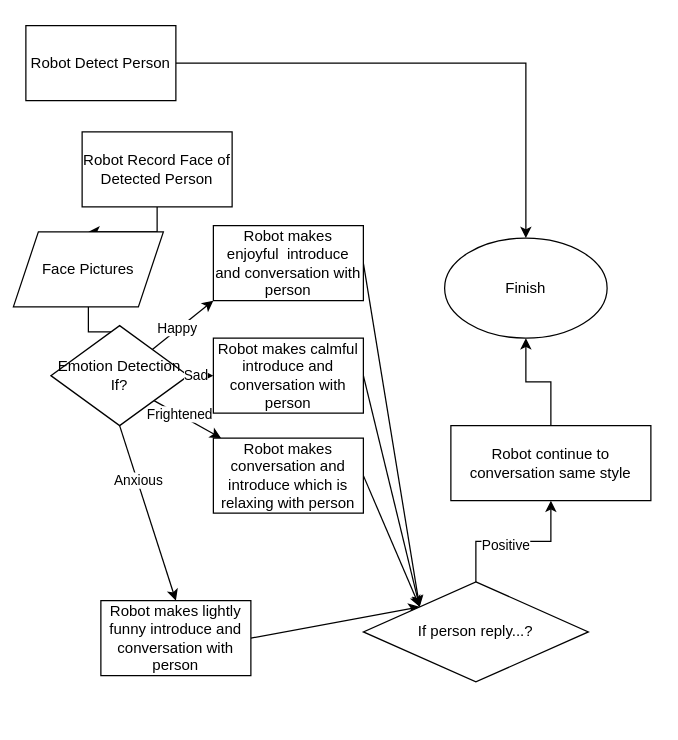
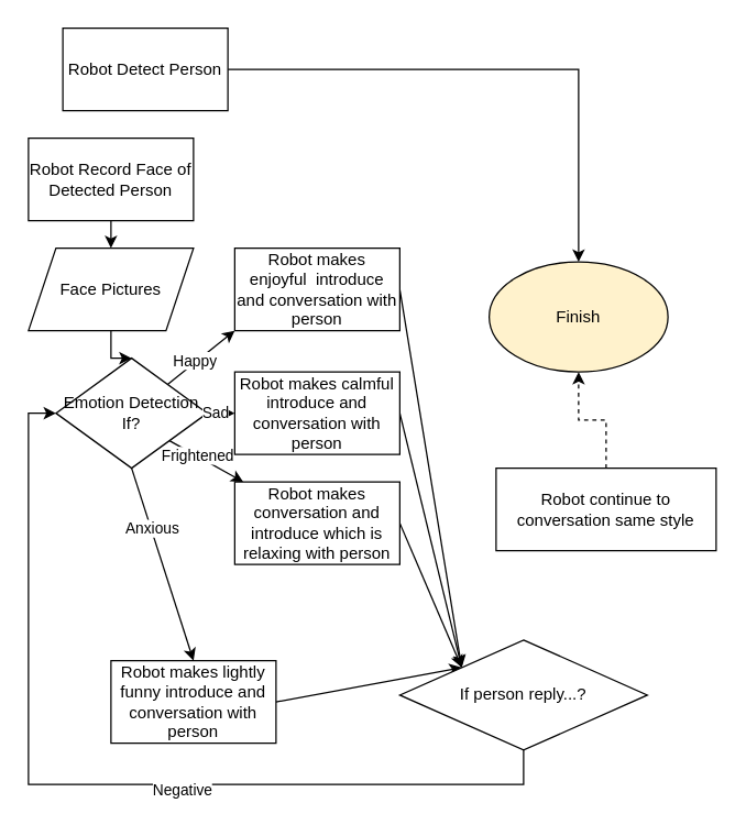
  <mxCell id="0" />
  <mxCell id="1" parent="0" />
  <mxCell id="2" value="" style="edgeStyle=orthogonalEdgeStyle;rounded=0;orthogonalLoop=1;jettySize=auto;html=1;" edge="1" parent="1" source="3" target="32"><mxGeometry relative="1" as="geometry" /></mxCell>
- <mxCell id="3" value="Robot Detect Person" style="rounded=0;whiteSpace=wrap;html=1;" vertex="1" parent="1"><mxGeometry x="20" y="20" width="120" height="60" as="geometry" /></mxCell>
+ <mxCell id="3" value="Robot Detect Person" style="rounded=0;whiteSpace=wrap;html=1;" vertex="1" parent="1"><mxGeometry x="45" y="20" width="120" height="60" as="geometry" /></mxCell>
  <mxCell id="4" style="edgeStyle=orthogonalEdgeStyle;rounded=0;orthogonalLoop=1;jettySize=auto;html=1;exitX=0.5;exitY=1;exitDx=0;exitDy=0;entryX=0.5;entryY=0;entryDx=0;entryDy=0;" edge="1" parent="1" source="5" target="7"><mxGeometry relative="1" as="geometry" /></mxCell>
- <mxCell id="5" value="Robot Record Face of Detected Person" style="whiteSpace=wrap;html=1;rounded=0;" vertex="1" parent="1"><mxGeometry x="65" y="105" width="120" height="60" as="geometry" /></mxCell>
+ <mxCell id="5" value="Robot Record Face of Detected Person" style="whiteSpace=wrap;html=1;rounded=0;" vertex="1" parent="1"><mxGeometry x="20" y="100" width="120" height="60" as="geometry" /></mxCell>
  <mxCell id="6" value="" style="edgeStyle=orthogonalEdgeStyle;rounded=0;orthogonalLoop=1;jettySize=auto;html=1;" edge="1" parent="1" source="7" target="14"><mxGeometry relative="1" as="geometry" /></mxCell>
- <mxCell id="7" value="Face Pictures" style="shape=parallelogram;perimeter=parallelogramPerimeter;whiteSpace=wrap;html=1;fixedSize=1;" vertex="1" parent="1"><mxGeometry x="10" y="185" width="120" height="60" as="geometry" /></mxCell>
+ <mxCell id="7" value="Face Pictures" style="shape=parallelogram;perimeter=parallelogramPerimeter;whiteSpace=wrap;html=1;fixedSize=1;" vertex="1" parent="1"><mxGeometry x="20" y="180" width="120" height="60" as="geometry" /></mxCell>
  <mxCell id="8" value="" style="rounded=0;orthogonalLoop=1;jettySize=auto;html=1;entryX=0;entryY=1;entryDx=0;entryDy=0;" edge="1" parent="1" source="14" target="16"><mxGeometry relative="1" as="geometry" /></mxCell>
  <mxCell id="9" value="Happy" style="edgeLabel;html=1;align=center;verticalAlign=middle;resizable=0;points=[];" vertex="1" connectable="0" parent="8"><mxGeometry x="-0.161" y="2" relative="1" as="geometry"><mxPoint as="offset" /></mxGeometry></mxCell>
  <mxCell id="10" style="rounded=0;orthogonalLoop=1;jettySize=auto;html=1;exitX=1;exitY=1;exitDx=0;exitDy=0;" edge="1" parent="1" source="14" target="22"><mxGeometry relative="1" as="geometry"><mxPoint x="150" y="350" as="targetPoint" /></mxGeometry></mxCell>
  <mxCell id="11" value="Frightened" style="edgeLabel;html=1;align=center;verticalAlign=middle;resizable=0;points=[];" vertex="1" connectable="0" parent="10"><mxGeometry x="-0.261" relative="1" as="geometry"><mxPoint y="-1" as="offset" /></mxGeometry></mxCell>
  <mxCell id="12" style="rounded=0;orthogonalLoop=1;jettySize=auto;html=1;exitX=0.5;exitY=1;exitDx=0;exitDy=0;entryX=0.5;entryY=0;entryDx=0;entryDy=0;" edge="1" parent="1" source="14" target="24"><mxGeometry relative="1" as="geometry"><mxPoint x="79.957" y="420" as="targetPoint" /></mxGeometry></mxCell>
  <mxCell id="13" value="Anxious" style="edgeLabel;html=1;align=center;verticalAlign=middle;resizable=0;points=[];" vertex="1" connectable="0" parent="12"><mxGeometry x="-0.373" relative="1" as="geometry"><mxPoint as="offset" /></mxGeometry></mxCell>
  <mxCell id="14" value="Emotion Detection&lt;div&gt;If?&lt;/div&gt;" style="rhombus;whiteSpace=wrap;html=1;" vertex="1" parent="1"><mxGeometry x="40" y="260" width="110" height="80" as="geometry" /></mxCell>
  <mxCell id="15" style="rounded=0;orthogonalLoop=1;jettySize=auto;html=1;exitX=1;exitY=0.5;exitDx=0;exitDy=0;entryX=0;entryY=0;entryDx=0;entryDy=0;" edge="1" parent="1" source="16" target="29"><mxGeometry relative="1" as="geometry"><mxPoint x="380" y="510" as="targetPoint" /></mxGeometry></mxCell>
  <mxCell id="16" value="Robot makes enjoyful&amp;nbsp; introduce and conversation with person" style="whiteSpace=wrap;html=1;" vertex="1" parent="1"><mxGeometry x="170" y="180" width="120" height="60" as="geometry" /></mxCell>
  <mxCell id="17" value="" style="endArrow=classic;html=1;rounded=0;exitX=1;exitY=0.5;exitDx=0;exitDy=0;entryX=0;entryY=0.5;entryDx=0;entryDy=0;" edge="1" parent="1" source="14" target="20"><mxGeometry width="50" height="50" relative="1" as="geometry"><mxPoint x="260" y="300" as="sourcePoint" /><mxPoint x="180" y="300" as="targetPoint" /></mxGeometry></mxCell>
  <mxCell id="18" value="Sad" style="edgeLabel;html=1;align=center;verticalAlign=middle;resizable=0;points=[];" vertex="1" connectable="0" parent="17"><mxGeometry x="-0.48" y="1" relative="1" as="geometry"><mxPoint as="offset" /></mxGeometry></mxCell>
  <mxCell id="19" style="rounded=0;orthogonalLoop=1;jettySize=auto;html=1;exitX=1;exitY=0.5;exitDx=0;exitDy=0;entryX=0;entryY=0;entryDx=0;entryDy=0;" edge="1" parent="1" source="20" target="29"><mxGeometry relative="1" as="geometry"><mxPoint x="380" y="510" as="targetPoint" /></mxGeometry></mxCell>
  <mxCell id="20" value="Robot makes calmful introduce and conversation with person" style="rounded=0;whiteSpace=wrap;html=1;" vertex="1" parent="1"><mxGeometry x="170" y="270" width="120" height="60" as="geometry" /></mxCell>
  <mxCell id="21" style="rounded=0;orthogonalLoop=1;jettySize=auto;html=1;exitX=1;exitY=0.5;exitDx=0;exitDy=0;entryX=0;entryY=0;entryDx=0;entryDy=0;" edge="1" parent="1" source="22" target="29"><mxGeometry relative="1" as="geometry"><mxPoint x="380" y="510" as="targetPoint" /></mxGeometry></mxCell>
  <mxCell id="22" value="Robot makes conversation and introduce which is relaxing with person" style="rounded=0;whiteSpace=wrap;html=1;" vertex="1" parent="1"><mxGeometry x="170" y="350" width="120" height="60" as="geometry" /></mxCell>
  <mxCell id="23" style="rounded=0;orthogonalLoop=1;jettySize=auto;html=1;entryX=0;entryY=0;entryDx=0;entryDy=0;exitX=1;exitY=0.5;exitDx=0;exitDy=0;" edge="1" parent="1" source="24" target="29"><mxGeometry relative="1" as="geometry"><mxPoint x="290" y="450" as="sourcePoint" /><mxPoint x="380" y="510" as="targetPoint" /></mxGeometry></mxCell>
  <mxCell id="24" value="Robot makes lightly funny introduce and conversation with person" style="rounded=0;whiteSpace=wrap;html=1;" vertex="1" parent="1"><mxGeometry x="80" y="480" width="120" height="60" as="geometry" /></mxCell>
- <mxCell id="25" value="" style="edgeStyle=orthogonalEdgeStyle;rounded=0;orthogonalLoop=1;jettySize=auto;html=1;" edge="1" parent="1" source="29" target="31"><mxGeometry relative="1" as="geometry" /></mxCell>
- <mxCell id="26" value="Positive" style="edgeLabel;html=1;align=center;verticalAlign=middle;resizable=0;points=[];" vertex="1" connectable="0" parent="25"><mxGeometry x="-0.106" y="-3" relative="1" as="geometry"><mxPoint as="offset" /></mxGeometry></mxCell>
+ <mxCell id="27" value="" style="edgeStyle=orthogonalEdgeStyle;rounded=0;orthogonalLoop=1;jettySize=auto;html=1;entryX=0;entryY=0.5;entryDx=0;entryDy=0;exitX=0.5;exitY=1;exitDx=0;exitDy=0;" edge="1" parent="1" source="29" target="14"><mxGeometry relative="1" as="geometry"><mxPoint x="620" y="530" as="targetPoint" /><Array as="points"><mxPoint x="20" y="570" /><mxPoint x="20" y="300" /></Array></mxGeometry></mxCell>
+ <mxCell id="28" value="Negative" style="edgeLabel;html=1;align=center;verticalAlign=middle;resizable=0;points=[];" vertex="1" connectable="0" parent="27"><mxGeometry x="-0.187" y="3" relative="1" as="geometry"><mxPoint as="offset" /></mxGeometry></mxCell>
  <mxCell id="29" value="If person reply...?" style="rhombus;whiteSpace=wrap;html=1;" vertex="1" parent="1"><mxGeometry x="290" y="465" width="180" height="80" as="geometry" /></mxCell>
- <mxCell id="30" value="" style="edgeStyle=orthogonalEdgeStyle;rounded=0;orthogonalLoop=1;jettySize=auto;html=1;" edge="1" parent="1" source="31" target="32"><mxGeometry relative="1" as="geometry" /></mxCell>
+ <mxCell id="30" value="" style="edgeStyle=orthogonalEdgeStyle;rounded=0;orthogonalLoop=1;jettySize=auto;html=1;dashed=1;" edge="1" parent="1" source="31" target="32"><mxGeometry relative="1" as="geometry" /></mxCell>
  <mxCell id="31" value="Robot continue to conversation same style" style="whiteSpace=wrap;html=1;" vertex="1" parent="1"><mxGeometry x="360" y="340" width="160" height="60" as="geometry" /></mxCell>
- <mxCell id="32" value="Finish" style="ellipse;whiteSpace=wrap;html=1;" vertex="1" parent="1"><mxGeometry x="355" y="190" width="130" height="80" as="geometry" /></mxCell>
+ <mxCell id="32" value="Finish" style="ellipse;whiteSpace=wrap;html=1;fillColor=#fff2cc;" vertex="1" parent="1"><mxGeometry x="355" y="190" width="130" height="80" as="geometry" /></mxCell>
